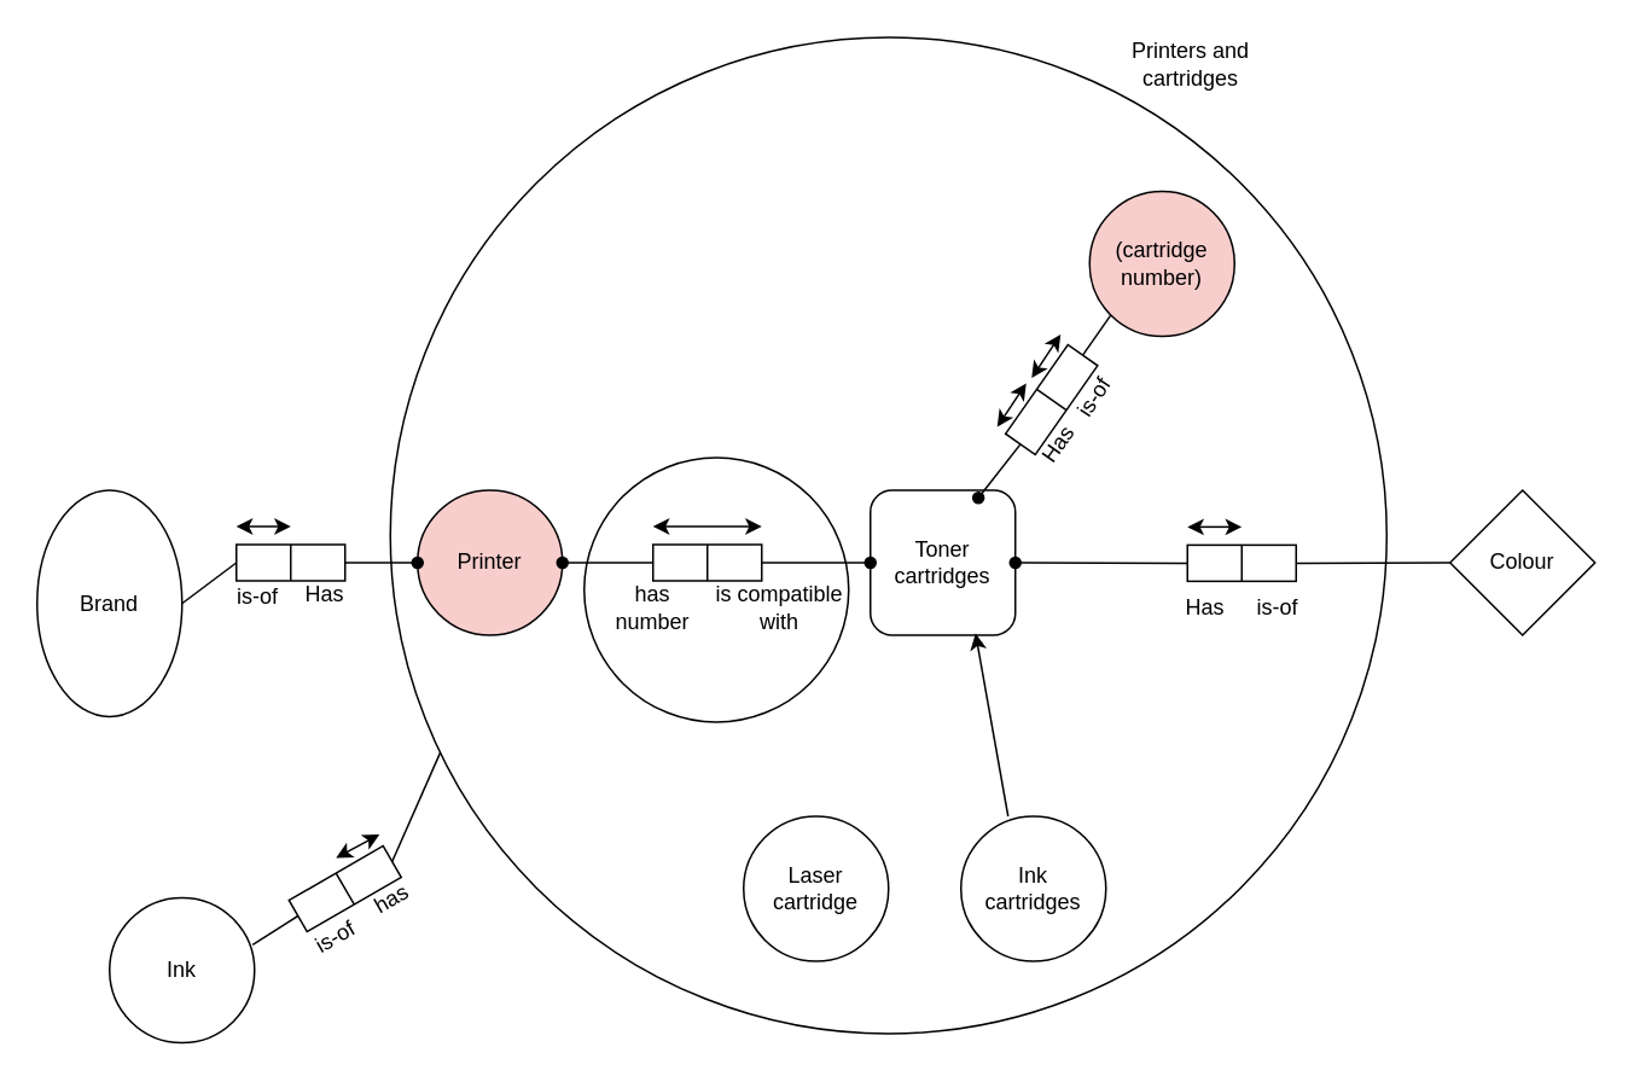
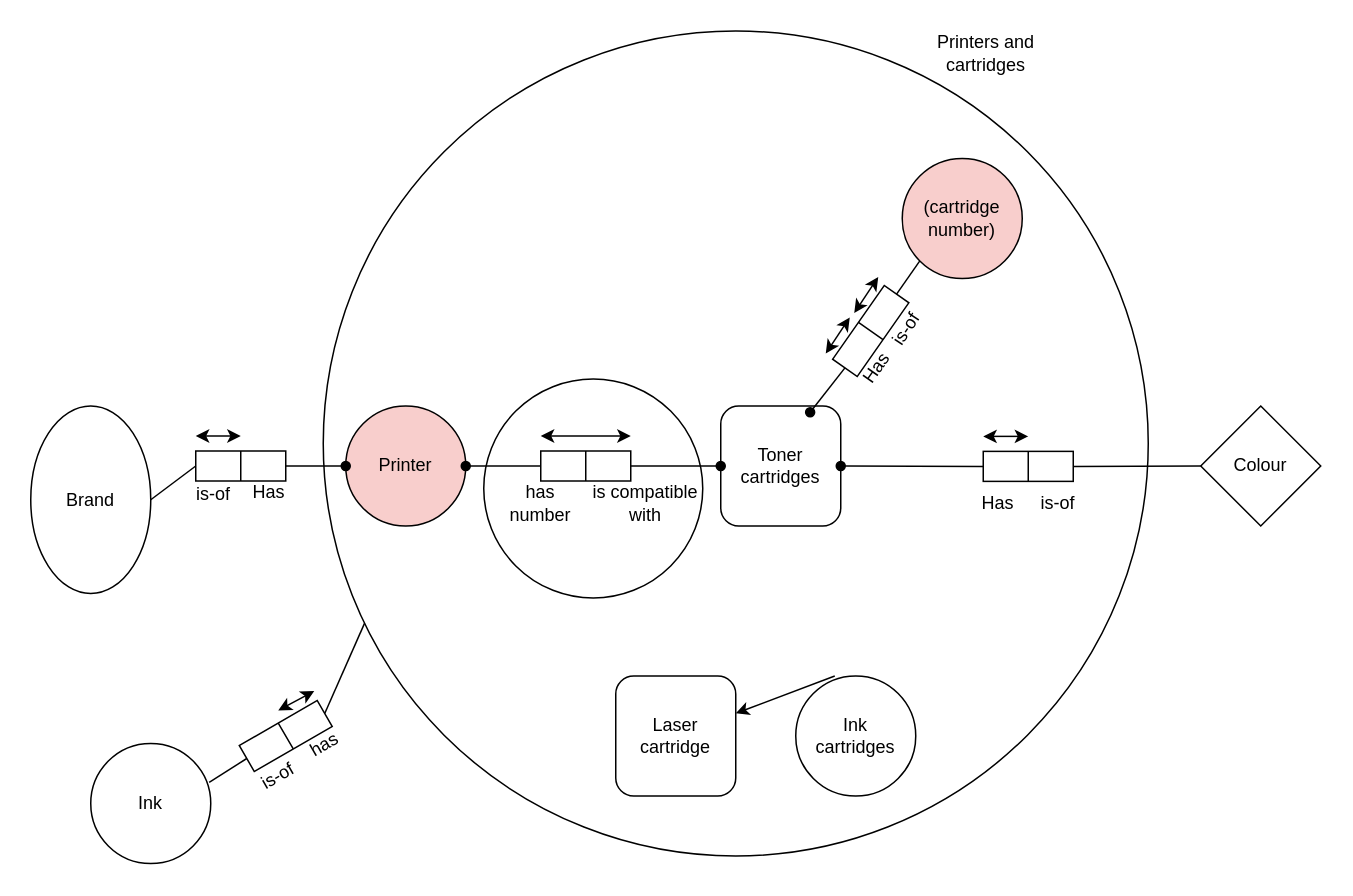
  <mxCell id="0" />
  <mxCell id="1" parent="0" />
  <mxCell id="2" value="" style="ellipse;whiteSpace=wrap;html=1;aspect=fixed;" vertex="1" parent="1"><mxGeometry x="215" y="20" width="550" height="550" as="geometry" /></mxCell>
  <mxCell id="3" value="" style="ellipse;whiteSpace=wrap;html=1;aspect=fixed;" vertex="1" parent="1"><mxGeometry x="322" y="252" width="146" height="146" as="geometry" /></mxCell>
  <mxCell id="4" value="&lt;div&gt;Toner&lt;/div&gt;&lt;div&gt;cartridges&lt;/div&gt;" style="whiteSpace=wrap;html=1;aspect=fixed;rounded=1;" vertex="1" parent="1"><mxGeometry x="480" y="270" width="80" height="80" as="geometry" /></mxCell>
- <mxCell id="5" value="&lt;div&gt;Laser &lt;br&gt;&lt;/div&gt;&lt;div&gt;cartridge&lt;br&gt;&lt;/div&gt;" style="ellipse;whiteSpace=wrap;html=1;aspect=fixed;" vertex="1" parent="1"><mxGeometry x="410" y="450" width="80" height="80" as="geometry" /></mxCell>
+ <mxCell id="5" value="&lt;div&gt;Laser &lt;br&gt;&lt;/div&gt;&lt;div&gt;cartridge&lt;br&gt;&lt;/div&gt;" style="whiteSpace=wrap;html=1;aspect=fixed;rounded=1;" vertex="1" parent="1"><mxGeometry x="410" y="450" width="80" height="80" as="geometry" /></mxCell>
  <mxCell id="6" value="&lt;div&gt;Ink&lt;/div&gt;&lt;div&gt;cartridges&lt;br&gt;&lt;/div&gt;" style="ellipse;whiteSpace=wrap;html=1;aspect=fixed;" vertex="1" parent="1"><mxGeometry x="530" y="450" width="80" height="80" as="geometry" /></mxCell>
- <mxCell id="7" value="" style="endArrow=classic;html=1;rounded=0;entryX=0.725;entryY=0.988;entryDx=0;entryDy=0;entryPerimeter=0;exitX=0.325;exitY=0;exitDx=0;exitDy=0;exitPerimeter=0;" edge="1" parent="1" source="6" target="4"><mxGeometry width="50" height="50" relative="1" as="geometry"><mxPoint x="456" y="463" as="sourcePoint" /><mxPoint x="500" y="359" as="targetPoint" /></mxGeometry></mxCell>
+ <mxCell id="7" value="" style="endArrow=classic;html=1;rounded=0;exitX=0.325;exitY=0;exitDx=0;exitDy=0;exitPerimeter=0;" edge="1" parent="1" source="6" target="5"><mxGeometry width="50" height="50" relative="1" as="geometry"><mxPoint x="456" y="463" as="sourcePoint" /><mxPoint x="500" y="359" as="targetPoint" /></mxGeometry></mxCell>
  <mxCell id="8" value="Colour" style="rhombus;whiteSpace=wrap;html=1;aspect=fixed;" vertex="1" parent="1"><mxGeometry x="800" y="270" width="80" height="80" as="geometry" /></mxCell>
  <mxCell id="9" value="" style="shape=process;whiteSpace=wrap;html=1;backgroundOutline=1;size=0.5;" vertex="1" parent="1"><mxGeometry x="655" y="300.25" width="60" height="20" as="geometry" /></mxCell>
  <mxCell id="10" value="" style="endArrow=none;html=1;rounded=0;exitX=1;exitY=0.5;exitDx=0;exitDy=0;entryX=0;entryY=0.5;entryDx=0;entryDy=0;startArrow=oval;startFill=1;" edge="1" parent="1" source="4" target="9"><mxGeometry width="50" height="50" relative="1" as="geometry"><mxPoint x="615" y="310.25" as="sourcePoint" /><mxPoint x="665" y="410.25" as="targetPoint" /></mxGeometry></mxCell>
  <mxCell id="11" value="" style="endArrow=none;html=1;rounded=0;entryX=0;entryY=0.5;entryDx=0;entryDy=0;exitX=1;exitY=0.5;exitDx=0;exitDy=0;" edge="1" parent="1" source="9" target="8"><mxGeometry width="50" height="50" relative="1" as="geometry"><mxPoint x="615" y="460.25" as="sourcePoint" /><mxPoint x="895" y="310.25" as="targetPoint" /></mxGeometry></mxCell>
  <mxCell id="12" value="Has" style="text;html=1;strokeColor=none;fillColor=none;align=center;verticalAlign=middle;whiteSpace=wrap;rounded=0;" vertex="1" parent="1"><mxGeometry x="635" y="320.25" width="60" height="30" as="geometry" /></mxCell>
  <mxCell id="13" value="is-of" style="text;html=1;strokeColor=none;fillColor=none;align=center;verticalAlign=middle;whiteSpace=wrap;rounded=0;" vertex="1" parent="1"><mxGeometry x="675" y="320.25" width="60" height="30" as="geometry" /></mxCell>
  <mxCell id="14" value="" style="endArrow=classic;startArrow=classic;html=1;rounded=0;" edge="1" parent="1"><mxGeometry width="50" height="50" relative="1" as="geometry"><mxPoint x="655" y="290.25" as="sourcePoint" /><mxPoint x="685" y="290.25" as="targetPoint" /></mxGeometry></mxCell>
  <mxCell id="15" value="&lt;div&gt;Printer&lt;/div&gt;" style="ellipse;whiteSpace=wrap;html=1;aspect=fixed;fillColor=#f8cecc;" vertex="1" parent="1"><mxGeometry x="230" y="270" width="80" height="80" as="geometry" /></mxCell>
  <mxCell id="16" value="" style="shape=process;whiteSpace=wrap;html=1;backgroundOutline=1;size=0.5;" vertex="1" parent="1"><mxGeometry x="360" y="300" width="60" height="20" as="geometry" /></mxCell>
  <mxCell id="17" value="" style="endArrow=none;html=1;rounded=0;exitX=1;exitY=0.5;exitDx=0;exitDy=0;entryX=0;entryY=0.5;entryDx=0;entryDy=0;startArrow=oval;startFill=1;" edge="1" parent="1" target="16"><mxGeometry width="50" height="50" relative="1" as="geometry"><mxPoint x="310" y="310" as="sourcePoint" /><mxPoint x="370" y="410" as="targetPoint" /></mxGeometry></mxCell>
  <mxCell id="18" value="" style="endArrow=oval;html=1;rounded=0;entryX=0;entryY=0.5;entryDx=0;entryDy=0;exitX=1;exitY=0.5;exitDx=0;exitDy=0;endFill=1;" edge="1" parent="1" source="16" target="4"><mxGeometry width="50" height="50" relative="1" as="geometry"><mxPoint x="320" y="460" as="sourcePoint" /><mxPoint x="470" y="310" as="targetPoint" /></mxGeometry></mxCell>
  <mxCell id="19" value="has number" style="text;html=1;strokeColor=none;fillColor=none;align=center;verticalAlign=middle;whiteSpace=wrap;rounded=0;" vertex="1" parent="1"><mxGeometry x="330" y="320" width="60" height="30" as="geometry" /></mxCell>
  <mxCell id="20" value="is compatible with" style="text;html=1;strokeColor=none;fillColor=none;align=center;verticalAlign=middle;whiteSpace=wrap;rounded=0;rotation=0;" vertex="1" parent="1"><mxGeometry x="390" y="310" width="80" height="50" as="geometry" /></mxCell>
  <mxCell id="21" value="(cartridge number)" style="ellipse;whiteSpace=wrap;html=1;aspect=fixed;fillColor=#f8cecc;" vertex="1" parent="1"><mxGeometry x="601" y="105" width="80" height="80" as="geometry" /></mxCell>
  <mxCell id="22" value="" style="shape=process;whiteSpace=wrap;html=1;backgroundOutline=1;size=0.5;rotation=-55;" vertex="1" parent="1"><mxGeometry x="550" y="210" width="60" height="20" as="geometry" /></mxCell>
  <mxCell id="23" value="" style="endArrow=none;html=1;rounded=0;exitX=0.745;exitY=0.052;exitDx=0;exitDy=0;entryX=0;entryY=0.5;entryDx=0;entryDy=0;startArrow=oval;startFill=1;exitPerimeter=0;" edge="1" parent="1" target="22" source="4"><mxGeometry width="50" height="50" relative="1" as="geometry"><mxPoint x="470" y="120" as="sourcePoint" /><mxPoint x="530" y="220" as="targetPoint" /></mxGeometry></mxCell>
  <mxCell id="24" value="" style="endArrow=none;html=1;rounded=0;entryX=0;entryY=1;entryDx=0;entryDy=0;exitX=1;exitY=0.5;exitDx=0;exitDy=0;" edge="1" parent="1" source="22" target="21"><mxGeometry width="50" height="50" relative="1" as="geometry"><mxPoint x="480" y="270" as="sourcePoint" /><mxPoint x="530" y="220" as="targetPoint" /></mxGeometry></mxCell>
  <mxCell id="25" value="Has" style="text;html=1;strokeColor=none;fillColor=none;align=center;verticalAlign=middle;whiteSpace=wrap;rounded=0;rotation=-54.9;" vertex="1" parent="1"><mxGeometry x="554" y="230" width="60" height="30" as="geometry" /></mxCell>
  <mxCell id="26" value="is-of" style="text;html=1;strokeColor=none;fillColor=none;align=center;verticalAlign=middle;whiteSpace=wrap;rounded=0;rotation=-56.5;" vertex="1" parent="1"><mxGeometry x="574" y="204" width="60" height="30" as="geometry" /></mxCell>
  <mxCell id="27" value="" style="endArrow=classic;startArrow=classic;html=1;rounded=0;" edge="1" parent="1"><mxGeometry width="50" height="50" relative="1" as="geometry"><mxPoint x="550" y="235" as="sourcePoint" /><mxPoint x="566" y="211" as="targetPoint" /></mxGeometry></mxCell>
  <mxCell id="28" value="" style="endArrow=classic;startArrow=classic;html=1;rounded=0;" edge="1" parent="1"><mxGeometry width="50" height="50" relative="1" as="geometry"><mxPoint x="360" y="290" as="sourcePoint" /><mxPoint x="420" y="290" as="targetPoint" /></mxGeometry></mxCell>
  <mxCell id="29" value="Brand" style="ellipse;whiteSpace=wrap;html=1;aspect=fixed;" vertex="1" parent="1"><mxGeometry x="20" y="270" width="80" height="125" as="geometry" /></mxCell>
  <mxCell id="30" value="" style="shape=process;whiteSpace=wrap;html=1;backgroundOutline=1;size=0.5;rotation=-180;" vertex="1" parent="1"><mxGeometry x="130" y="300" width="60" height="20" as="geometry" /></mxCell>
  <mxCell id="31" value="" style="endArrow=none;html=1;rounded=0;entryX=1;entryY=0.5;entryDx=0;entryDy=0;exitX=1;exitY=0.5;exitDx=0;exitDy=0;" edge="1" parent="1" source="30" target="29"><mxGeometry width="50" height="50" relative="1" as="geometry"><mxPoint x="260" y="310" as="sourcePoint" /><mxPoint x="310" y="260" as="targetPoint" /></mxGeometry></mxCell>
  <mxCell id="32" value="Has" style="text;html=1;strokeColor=none;fillColor=none;align=center;verticalAlign=middle;whiteSpace=wrap;rounded=0;rotation=0;" vertex="1" parent="1"><mxGeometry x="149" y="313" width="60" height="30" as="geometry" /></mxCell>
  <mxCell id="33" value="is-of" style="text;html=1;strokeColor=none;fillColor=none;align=center;verticalAlign=middle;whiteSpace=wrap;rounded=0;rotation=0;" vertex="1" parent="1"><mxGeometry x="112" y="314" width="60" height="30" as="geometry" /></mxCell>
  <mxCell id="34" value="" style="endArrow=classic;startArrow=classic;html=1;rounded=0;" edge="1" parent="1"><mxGeometry width="50" height="50" relative="1" as="geometry"><mxPoint x="160" y="290" as="sourcePoint" /><mxPoint x="130" y="290" as="targetPoint" /></mxGeometry></mxCell>
  <mxCell id="35" value="" style="endArrow=none;html=1;rounded=0;exitX=0;exitY=0.5;exitDx=0;exitDy=0;entryX=0;entryY=0.5;entryDx=0;entryDy=0;startArrow=oval;startFill=1;" edge="1" parent="1" source="15" target="30"><mxGeometry width="50" height="50" relative="1" as="geometry"><mxPoint x="340" y="280" as="sourcePoint" /><mxPoint x="390" y="230" as="targetPoint" /></mxGeometry></mxCell>
  <mxCell id="36" value="Printers and cartridges" style="text;html=1;strokeColor=none;fillColor=none;align=center;verticalAlign=middle;whiteSpace=wrap;rounded=0;" vertex="1" parent="1"><mxGeometry x="614" y="20" width="86" height="30" as="geometry" /></mxCell>
  <mxCell id="37" value="Ink" style="ellipse;whiteSpace=wrap;html=1;aspect=fixed;" vertex="1" parent="1"><mxGeometry x="60" y="495" width="80" height="80" as="geometry" /></mxCell>
  <mxCell id="38" value="" style="shape=process;whiteSpace=wrap;html=1;backgroundOutline=1;size=0.5;rotation=-210;" vertex="1" parent="1"><mxGeometry x="160" y="480" width="60" height="20" as="geometry" /></mxCell>
  <mxCell id="39" value="" style="endArrow=none;html=1;rounded=0;exitX=0;exitY=0.5;exitDx=0;exitDy=0;entryX=0.05;entryY=0.718;entryDx=0;entryDy=0;entryPerimeter=0;" edge="1" parent="1" source="38" target="2"><mxGeometry width="50" height="50" relative="1" as="geometry"><mxPoint x="210" y="490" as="sourcePoint" /><mxPoint x="260" y="440" as="targetPoint" /></mxGeometry></mxCell>
  <mxCell id="40" value="" style="endArrow=none;html=1;rounded=0;exitX=1;exitY=0.5;exitDx=0;exitDy=0;entryX=0.987;entryY=0.324;entryDx=0;entryDy=0;entryPerimeter=0;" edge="1" parent="1" source="38" target="37"><mxGeometry width="50" height="50" relative="1" as="geometry"><mxPoint x="210" y="490" as="sourcePoint" /><mxPoint x="260" y="440" as="targetPoint" /></mxGeometry></mxCell>
  <mxCell id="41" value="" style="endArrow=classic;startArrow=classic;html=1;rounded=0;" edge="1" parent="1"><mxGeometry width="50" height="50" relative="1" as="geometry"><mxPoint x="569" y="208" as="sourcePoint" /><mxPoint x="585" y="184" as="targetPoint" /></mxGeometry></mxCell>
  <mxCell id="42" value="&lt;div&gt;is-of&lt;/div&gt;" style="text;html=1;strokeColor=none;fillColor=none;align=center;verticalAlign=middle;whiteSpace=wrap;rounded=0;rotation=-30;" vertex="1" parent="1"><mxGeometry x="155" y="502" width="60" height="30" as="geometry" /></mxCell>
  <mxCell id="43" value="has" style="text;html=1;strokeColor=none;fillColor=none;align=center;verticalAlign=middle;whiteSpace=wrap;rounded=0;rotation=-30;" vertex="1" parent="1"><mxGeometry x="186" y="481" width="60" height="30" as="geometry" /></mxCell>
  <mxCell id="44" value="" style="endArrow=classic;startArrow=classic;html=1;rounded=0;" edge="1" parent="1"><mxGeometry width="50" height="50" relative="1" as="geometry"><mxPoint x="185" y="473" as="sourcePoint" /><mxPoint x="209" y="460" as="targetPoint" /></mxGeometry></mxCell>
